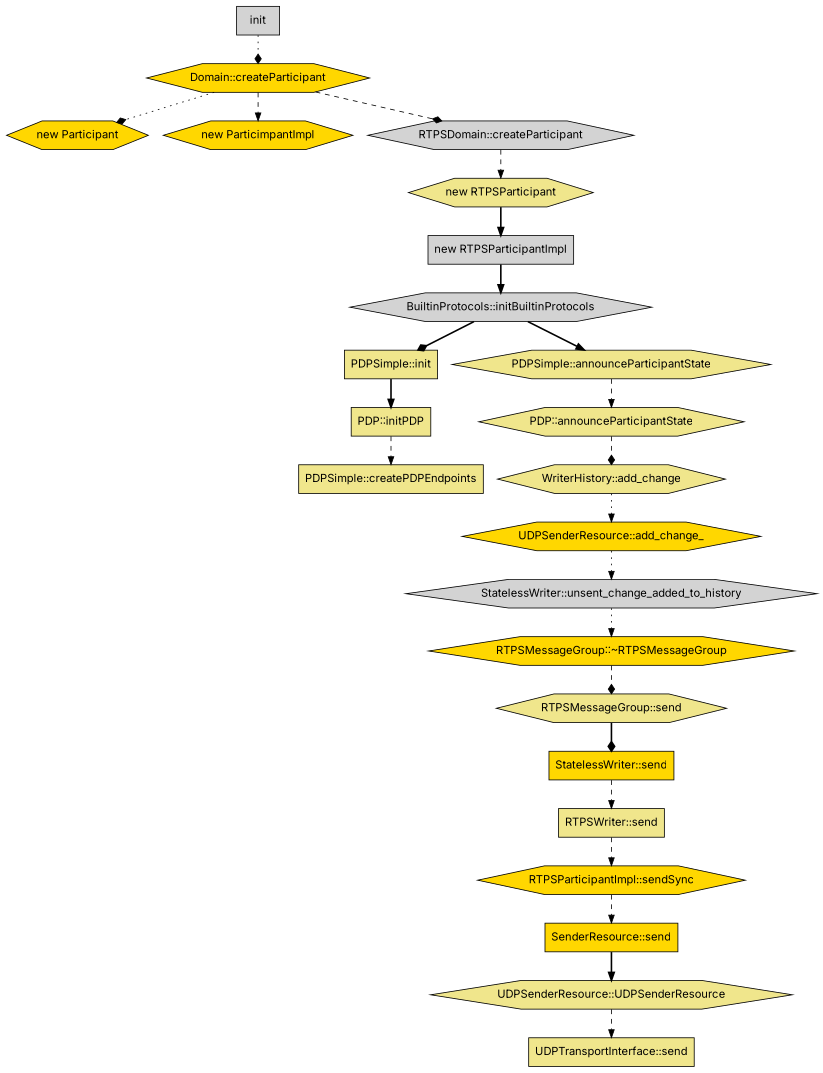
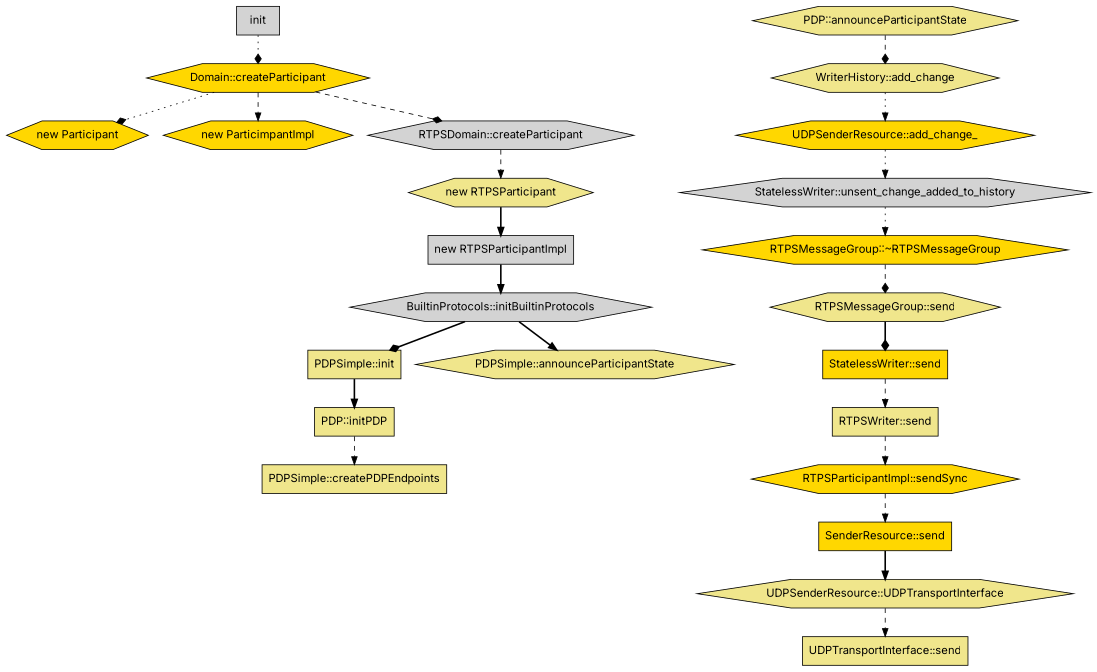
  digraph {
    fontname=Inter
    node [fillcolor=khaki fontname=Inter shape=hexagon style=filled]
    edge [arrowhead=normal fontname=Inter style=dashed]
    n1 [fillcolor=gold label="Domain::createParticipant"]
    n2 [fillcolor=gold label="new Participant"]
    n3 [fillcolor=gold label="new ParticimpantImpl"]
    n4 [fillcolor=lightgrey label="RTPSDomain::createParticipant"]
    n5 [label="new RTPSParticipant"]
    n6 [fillcolor=lightgrey label="new RTPSParticipantImpl" shape=box]
    n7 [fillcolor=lightgrey label="BuiltinProtocols::initBuiltinProtocols"]
    n8 [label="PDPSimple::init" shape=box]
    n9 [label="PDPSimple::announceParticipantState"]
    n10 [label="PDP::initPDP" shape=box]
    n11 [label="PDP::announceParticipantState"]
    n12 [label="PDPSimple::createPDPEndpoints" shape=box]
    n13 [label="WriterHistory::add_change"]
    n14 [fillcolor=gold label="UDPSenderResource::add_change_"]
    n15 [fillcolor=lightgrey label="StatelessWriter::unsent_change_added_to_history"]
    n16 [fillcolor=gold label="RTPSMessageGroup::~RTPSMessageGroup"]
    n17 [label="RTPSMessageGroup::send"]
    n18 [fillcolor=gold label="StatelessWriter::send" shape=box]
    n19 [label="RTPSWriter::send" shape=box]
    n20 [fillcolor=gold label="RTPSParticipantImpl::sendSync"]
    n21 [fillcolor=gold label="SenderResource::send" shape=box]
-   n22 [label="UDPSenderResource::UDPSenderResource"]
+   n22 [label="UDPSenderResource::UDPTransportInterface"]
    n23 [label="UDPTransportInterface::send" shape=box]
    init [fillcolor=lightgrey shape=box]
    n1 -> n2 [arrowhead=diamond style=dotted]
    n1 -> n3
    n1 -> n4 [arrowhead=diamond]
    n4 -> n5
    n5 -> n6 [style=bold]
    n6 -> n7 [style=bold]
    n7 -> n8 [arrowhead=diamond style=bold]
    n7 -> n9 [style=bold]
    n8 -> n10 [style=bold]
-   n9 -> n11
    n10 -> n12
    n11 -> n13 [arrowhead=diamond]
    n13 -> n14 [style=dotted]
    n14 -> n15 [style=dotted]
    n15 -> n16 [style=dotted]
    n16 -> n17 [arrowhead=diamond]
    n17 -> n18 [arrowhead=diamond style=bold]
    n18 -> n19
    n19 -> n20
    n20 -> n21
    n21 -> n22 [style=bold]
    n22 -> n23
    init -> n1 [arrowhead=diamond style=dotted]
  }
